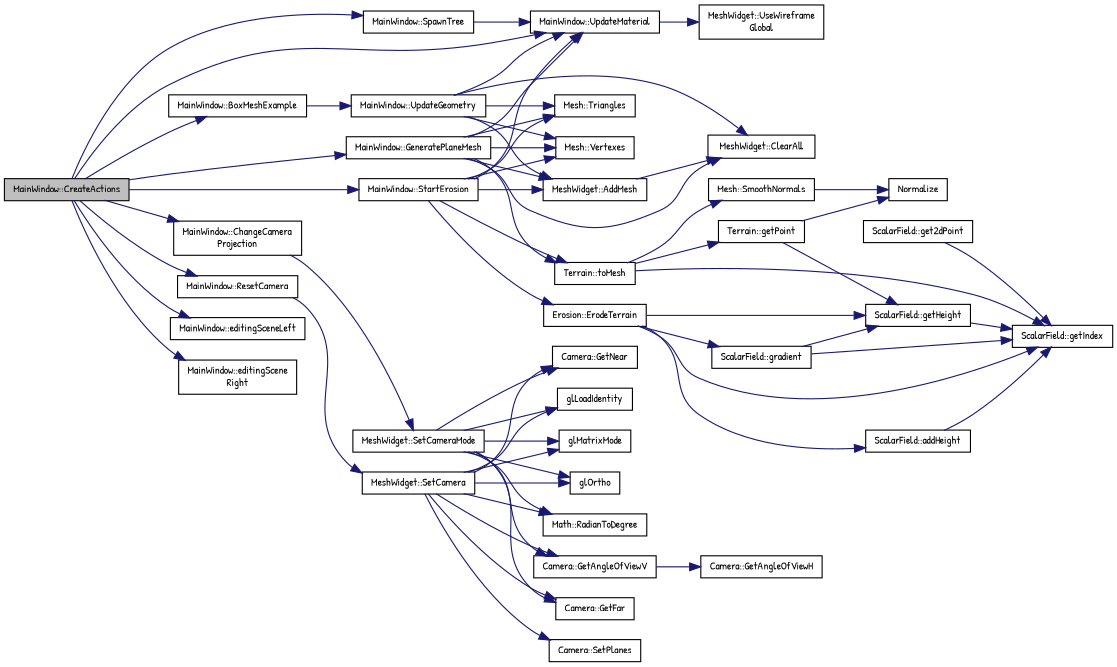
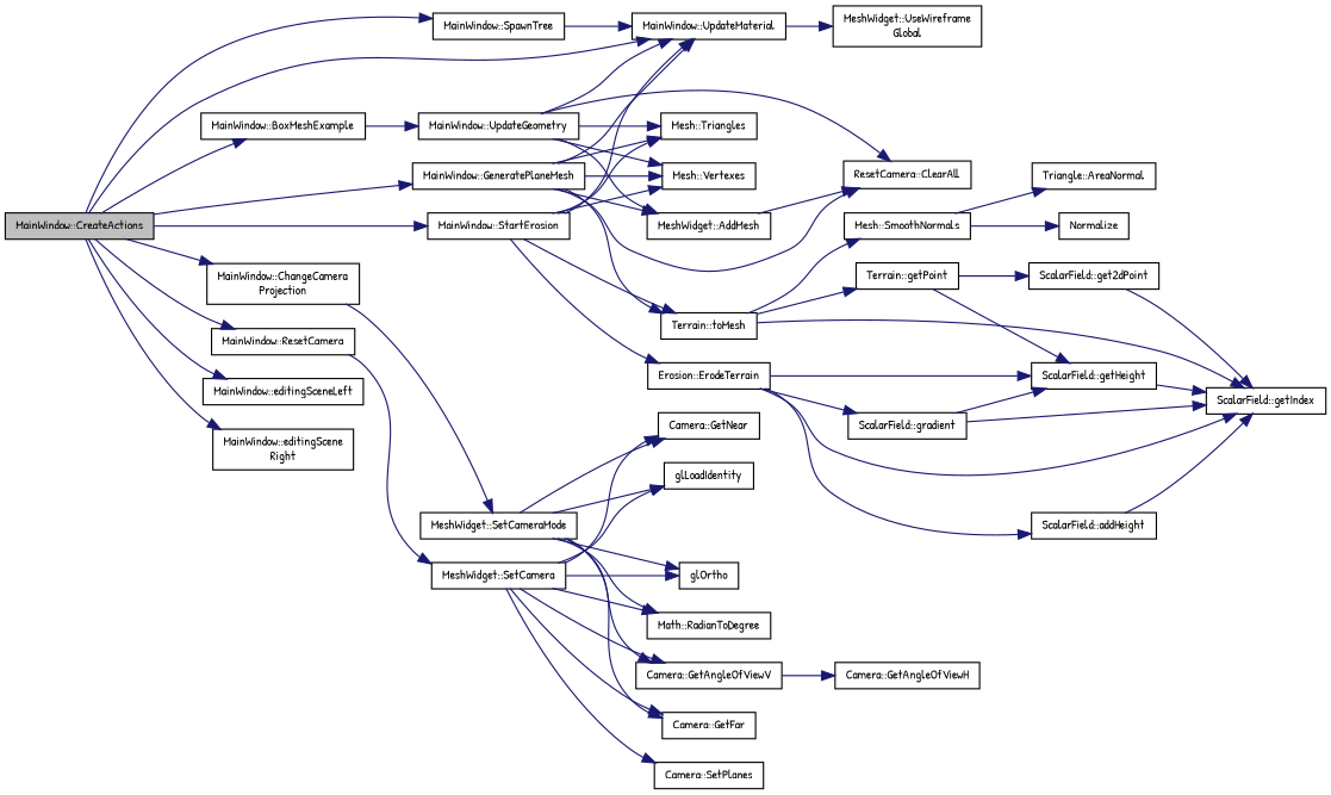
  digraph {
    fontname="Patrick Hand"
    rankdir=LR
    node [color=black fillcolor=white fontname="Patrick Hand" fontsize=10 shape=record style=filled]
    edge [color=midnightblue fontname="Patrick Hand" fontsize=10 labelfontname=Helvetica labelfontsize=10 style=solid]
    n1 [fillcolor=grey75 fontcolor=black height=0.2 label="MainWindow::CreateActions" width=0.4]
    n2 [height=0.2 label="MainWindow::BoxMeshExample" width=0.4]
    n3 [height=0.2 label="MainWindow::UpdateMaterial" width=0.4]
    n4 [height=0.2 label="MainWindow::ChangeCamera\lProjection" width=0.4]
    n5 [height=0.2 label="MainWindow::editingSceneLeft" width=0.4]
    n6 [height=0.2 label="MainWindow::editingScene\lRight" width=0.4]
    n7 [height=0.2 label="MainWindow::GeneratePlaneMesh" width=0.4]
    n8 [height=0.2 label="MainWindow::ResetCamera" width=0.4]
    n9 [height=0.2 label="MainWindow::SpawnTree" width=0.4]
    n10 [height=0.2 label="MainWindow::StartErosion" width=0.4]
    n11 [height=0.2 label="MainWindow::UpdateGeometry" width=0.4]
    n12 [height=0.2 label="MeshWidget::UseWireframe\lGlobal" width=0.4]
    n13 [height=0.2 label="MeshWidget::SetCameraMode" width=0.4]
    n14 [height=0.2 label="MeshWidget::AddMesh" width=0.4]
-   n15 [height=0.2 label="MeshWidget::ClearAll" width=0.4]
+   n15 [height=0.2 label="ResetCamera::ClearAll" width=0.4]
    n16 [height=0.2 label="Mesh::Triangles" width=0.4]
    n17 [height=0.2 label="Mesh::Vertexes" width=0.4]
    n18 [height=0.2 label="Terrain::toMesh" width=0.4]
    n19 [height=0.2 label="MeshWidget::SetCamera" width=0.4]
    n20 [height=0.2 label="Erosion::ErodeTerrain" width=0.4]
    n21 [height=0.2 label="Camera::GetAngleOfViewV" width=0.4]
    n22 [height=0.2 label="Camera::GetFar" width=0.4]
    n23 [height=0.2 label="Camera::GetNear" width=0.4]
    n24 [height=0.2 label=glLoadIdentity width=0.4]
-   n25 [height=0.2 label=glMatrixMode width=0.4]
    n26 [height=0.2 label=glOrtho width=0.4]
    n27 [height=0.2 label="Math::RadianToDegree" width=0.4]
    n28 [height=0.2 label="Camera::GetAngleOfViewH" width=0.4]
    n29 [height=0.2 label="ScalarField::getIndex" width=0.4]
    n30 [height=0.2 label="Terrain::getPoint" width=0.4]
    n31 [height=0.2 label="Mesh::SmoothNormals" width=0.4]
    n32 [height=0.2 label="ScalarField::get2dPoint" width=0.4]
    n33 [height=0.2 label="ScalarField::getHeight" width=0.4]
+   n34 [height=0.2 label="Triangle::AreaNormal" width=0.4]
    n35 [height=0.2 label=Normalize width=0.4]
    n36 [height=0.2 label="Camera::SetPlanes" width=0.4]
    n37 [height=0.2 label="ScalarField::addHeight" width=0.4]
    n38 [height=0.2 label="ScalarField::gradient" width=0.4]
    n1 -> n2
    n1 -> n3
    n1 -> n4
    n1 -> n5
    n1 -> n6
    n1 -> n7
    n1 -> n8
    n1 -> n9
    n1 -> n10
    n2 -> n11
    n3 -> n12
    n4 -> n13
    n7 -> n3
    n7 -> n14
    n7 -> n15
    n7 -> n16
    n7 -> n17
    n7 -> n18
    n8 -> n19
    n9 -> n3
    n10 -> n3
-   n10 -> n14
    n10 -> n16
    n10 -> n17
    n10 -> n18
    n10 -> n20
    n11 -> n3
    n11 -> n14
    n11 -> n15
    n11 -> n16
    n11 -> n17
    n13 -> n21
    n13 -> n22
    n13 -> n23
    n13 -> n24
-   n13 -> n25
    n13 -> n26
    n13 -> n27
    n14 -> n15
    n18 -> n29
    n18 -> n30
    n18 -> n31
    n19 -> n21
    n19 -> n22
    n19 -> n23
    n19 -> n24
-   n19 -> n25
    n19 -> n26
    n19 -> n27
    n19 -> n36
    n20 -> n29
    n20 -> n33
    n20 -> n37
    n20 -> n38
    n21 -> n28
-   n30 -> n35
+   n30 -> n32
    n30 -> n33
+   n31 -> n34
    n31 -> n35
    n32 -> n29
    n33 -> n29
    n37 -> n29
    n38 -> n29
    n38 -> n33
  }
